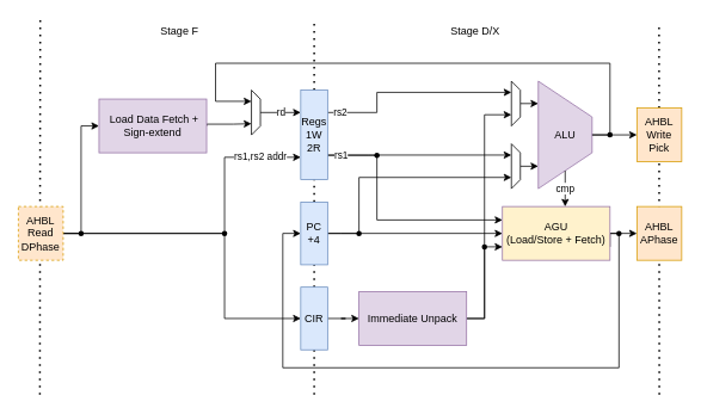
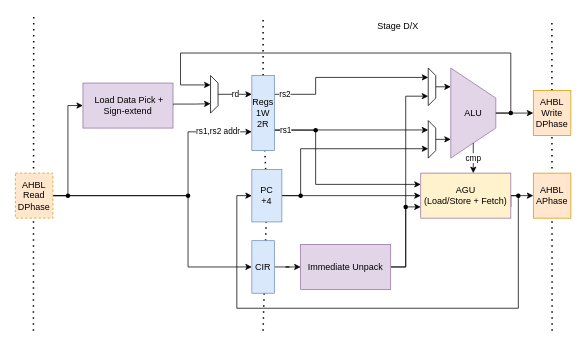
  <mxCell id="0" />
  <mxCell id="1" parent="0" />
  <mxCell id="2" value="" style="endArrow=none;dashed=1;html=1;dashPattern=1 3;strokeWidth=2;bendable=0;" parent="1" target="43" edge="1"><mxGeometry width="50" height="50" relative="1" as="geometry"><mxPoint x="350" y="440" as="sourcePoint" /><mxPoint x="350" y="200" as="targetPoint" /></mxGeometry></mxCell>
  <mxCell id="3" value="" style="endArrow=none;dashed=1;html=1;dashPattern=1 3;strokeWidth=2;bendable=0;" parent="1" edge="1"><mxGeometry width="50" height="50" relative="1" as="geometry"><mxPoint x="735" y="440" as="sourcePoint" /><mxPoint x="734.71" y="30" as="targetPoint" /></mxGeometry></mxCell>
  <mxCell id="4" value="" style="endArrow=none;dashed=1;html=1;dashPattern=1 3;strokeWidth=2;bendable=0;" parent="1" edge="1"><mxGeometry width="50" height="50" relative="1" as="geometry"><mxPoint x="44" y="440" as="sourcePoint" /><mxPoint x="44.41" y="20" as="targetPoint" /></mxGeometry></mxCell>
  <mxCell id="5" value="" style="endArrow=none;dashed=1;html=1;dashPattern=1 3;strokeWidth=2;bendable=0;startArrow=none;" parent="1" source="43" target="25" edge="1"><mxGeometry width="50" height="50" relative="1" as="geometry"><mxPoint x="350" y="500" as="sourcePoint" /><mxPoint x="350" y="20" as="targetPoint" /></mxGeometry></mxCell>
  <mxCell id="6" value="" style="endArrow=none;dashed=1;html=1;dashPattern=1 3;strokeWidth=2;bendable=0;startArrow=none;" parent="1" source="25" edge="1"><mxGeometry width="50" height="50" relative="1" as="geometry"><mxPoint x="350" y="500" as="sourcePoint" /><mxPoint x="350" y="20" as="targetPoint" /></mxGeometry></mxCell>
- <mxCell id="7" value="Stage F" style="text;html=1;strokeColor=none;fillColor=none;align=center;verticalAlign=middle;whiteSpace=wrap;rounded=0;" parent="1" vertex="1"><mxGeometry x="160" y="20" width="80" height="30" as="geometry" /></mxCell>
  <mxCell id="8" value="rs1,rs2 addr" style="edgeStyle=orthogonalEdgeStyle;rounded=0;orthogonalLoop=1;jettySize=auto;html=1;exitX=1;exitY=0.5;exitDx=0;exitDy=0;entryX=0;entryY=0.75;entryDx=0;entryDy=0;" parent="1" source="11" target="25" edge="1"><mxGeometry x="0.743" relative="1" as="geometry"><mxPoint x="230" y="245" as="sourcePoint" /><Array as="points"><mxPoint x="250" y="260" /><mxPoint x="250" y="175" /></Array><mxPoint as="offset" /></mxGeometry></mxCell>
  <mxCell id="9" style="edgeStyle=orthogonalEdgeStyle;rounded=0;orthogonalLoop=1;jettySize=auto;html=1;exitX=1;exitY=0.5;exitDx=0;exitDy=0;entryX=0;entryY=0.5;entryDx=0;entryDy=0;" parent="1" source="11" target="17" edge="1"><mxGeometry relative="1" as="geometry" /></mxCell>
  <mxCell id="10" style="edgeStyle=orthogonalEdgeStyle;rounded=0;orthogonalLoop=1;jettySize=auto;html=1;exitX=1;exitY=0.5;exitDx=0;exitDy=0;entryX=0;entryY=0.5;entryDx=0;entryDy=0;" parent="1" source="11" target="13" edge="1"><mxGeometry relative="1" as="geometry"><Array as="points"><mxPoint x="250" y="260" /><mxPoint x="250" y="355" /></Array></mxGeometry></mxCell>
  <mxCell id="11" value="&lt;div&gt;AHBL&lt;/div&gt;&lt;div&gt;Read DPhase&lt;/div&gt;" style="rounded=0;whiteSpace=wrap;html=1;fillColor=#ffe6cc;strokeColor=#d79b00;dashed=1;" parent="1" vertex="1"><mxGeometry x="20" y="230" width="50" height="60" as="geometry" /></mxCell>
  <mxCell id="12" value="" style="edgeStyle=orthogonalEdgeStyle;rounded=0;orthogonalLoop=1;jettySize=auto;html=1;" parent="1" source="13" target="28" edge="1"><mxGeometry relative="1" as="geometry" /></mxCell>
  <mxCell id="13" value="CIR" style="rounded=0;whiteSpace=wrap;html=1;fillColor=#dae8fc;strokeColor=#6c8ebf;" parent="1" vertex="1"><mxGeometry x="335" y="320" width="30" height="70" as="geometry" /></mxCell>
  <mxCell id="14" value="Stage D/X" style="text;html=1;strokeColor=none;fillColor=none;align=center;verticalAlign=middle;whiteSpace=wrap;rounded=0;" parent="1" vertex="1"><mxGeometry x="490" y="20" width="80" height="30" as="geometry" /></mxCell>
  <mxCell id="15" value="AHBL&lt;br&gt;APhase" style="rounded=0;whiteSpace=wrap;html=1;fillColor=#ffe6cc;strokeColor=#d79b00;" parent="1" vertex="1"><mxGeometry x="710" y="230" width="50" height="60" as="geometry" /></mxCell>
  <mxCell id="16" style="edgeStyle=orthogonalEdgeStyle;rounded=0;orthogonalLoop=1;jettySize=auto;html=1;exitX=1;exitY=0.5;exitDx=0;exitDy=0;entryX=0.75;entryY=1;entryDx=0;entryDy=0;" parent="1" source="17" target="19" edge="1"><mxGeometry relative="1" as="geometry"><Array as="points"><mxPoint x="230" y="138" /><mxPoint x="260" y="138" /></Array></mxGeometry></mxCell>
- <mxCell id="17" value="&amp;nbsp;Load Data Fetch + Sign-extend" style="rounded=0;whiteSpace=wrap;html=1;fillColor=#e1d5e7;strokeColor=#9673a6;" parent="1" vertex="1"><mxGeometry x="110" y="110" width="120" height="60" as="geometry" /></mxCell>
+ <mxCell id="17" value="&amp;nbsp;Load Data Pick + Sign-extend" style="rounded=0;whiteSpace=wrap;html=1;fillColor=#e1d5e7;strokeColor=#9673a6;" parent="1" vertex="1"><mxGeometry x="110" y="110" width="120" height="60" as="geometry" /></mxCell>
  <mxCell id="18" value="rd" style="edgeStyle=orthogonalEdgeStyle;rounded=0;orthogonalLoop=1;jettySize=auto;html=1;exitX=0.5;exitY=0;exitDx=0;exitDy=0;entryX=0;entryY=0.25;entryDx=0;entryDy=0;" parent="1" source="19" target="25" edge="1"><mxGeometry relative="1" as="geometry"><Array as="points"><mxPoint x="310" y="125" /><mxPoint x="310" y="125" /></Array></mxGeometry></mxCell>
  <mxCell id="19" value="" style="shape=trapezoid;perimeter=trapezoidPerimeter;whiteSpace=wrap;html=1;fixedSize=1;rotation=90;size=10;" parent="1" vertex="1"><mxGeometry x="260" y="120" width="50" height="10" as="geometry" /></mxCell>
  <mxCell id="20" style="edgeStyle=orthogonalEdgeStyle;rounded=0;orthogonalLoop=1;jettySize=auto;html=1;exitX=1;exitY=0.5;exitDx=0;exitDy=0;entryX=0.75;entryY=1;entryDx=0;entryDy=0;" parent="1" source="43" target="41" edge="1"><mxGeometry relative="1" as="geometry"><Array as="points"><mxPoint x="400" y="260" /><mxPoint x="400" y="197" /></Array></mxGeometry></mxCell>
  <mxCell id="21" style="edgeStyle=orthogonalEdgeStyle;rounded=0;orthogonalLoop=1;jettySize=auto;html=1;exitX=1;exitY=0.5;exitDx=0;exitDy=0;entryX=0;entryY=0.5;entryDx=0;entryDy=0;" parent="1" source="43" target="31" edge="1"><mxGeometry relative="1" as="geometry"><Array as="points"><mxPoint x="380" y="260" /><mxPoint x="380" y="260" /></Array></mxGeometry></mxCell>
  <mxCell id="22" value="rs2" style="edgeStyle=orthogonalEdgeStyle;rounded=0;orthogonalLoop=1;jettySize=auto;html=1;exitX=1;exitY=0.25;exitDx=0;exitDy=0;entryX=0.25;entryY=1;entryDx=0;entryDy=0;" parent="1" source="25" target="38" edge="1"><mxGeometry x="-0.874" relative="1" as="geometry"><Array as="points"><mxPoint x="420" y="125" /><mxPoint x="420" y="103" /></Array><mxPoint as="offset" /></mxGeometry></mxCell>
  <mxCell id="23" style="edgeStyle=orthogonalEdgeStyle;rounded=0;orthogonalLoop=1;jettySize=auto;html=1;exitX=1.006;exitY=0.728;exitDx=0;exitDy=0;exitPerimeter=0;entryX=0;entryY=0.25;entryDx=0;entryDy=0;" parent="1" source="25" target="31" edge="1"><mxGeometry relative="1" as="geometry"><mxPoint x="460" y="230" as="targetPoint" /><mxPoint x="364" y="172" as="sourcePoint" /><Array as="points"><mxPoint x="420" y="173" /><mxPoint x="420" y="245" /></Array></mxGeometry></mxCell>
  <mxCell id="24" value="rs1" style="edgeStyle=orthogonalEdgeStyle;rounded=0;orthogonalLoop=1;jettySize=auto;html=1;exitX=1;exitY=0.725;exitDx=0;exitDy=0;entryX=0.25;entryY=1;entryDx=0;entryDy=0;exitPerimeter=0;" parent="1" source="25" target="41" edge="1"><mxGeometry x="-0.854" relative="1" as="geometry"><Array as="points"><mxPoint x="410" y="173" /><mxPoint x="410" y="173" /></Array><mxPoint as="offset" /></mxGeometry></mxCell>
  <mxCell id="25" value="&lt;div&gt;Regs&lt;/div&gt;&lt;div&gt;1W&lt;/div&gt;&lt;div&gt;2R&lt;br&gt;&lt;/div&gt;" style="rounded=0;whiteSpace=wrap;html=1;fillColor=#dae8fc;strokeColor=#6c8ebf;" parent="1" vertex="1"><mxGeometry x="335" y="100" width="30" height="100" as="geometry" /></mxCell>
  <mxCell id="26" style="edgeStyle=orthogonalEdgeStyle;rounded=0;orthogonalLoop=1;jettySize=auto;html=1;exitX=1;exitY=0.5;exitDx=0;exitDy=0;entryX=0;entryY=0.75;entryDx=0;entryDy=0;" parent="1" source="28" target="31" edge="1"><mxGeometry relative="1" as="geometry" /></mxCell>
  <mxCell id="27" style="edgeStyle=orthogonalEdgeStyle;rounded=0;orthogonalLoop=1;jettySize=auto;html=1;exitX=1;exitY=0.5;exitDx=0;exitDy=0;entryX=0.75;entryY=1;entryDx=0;entryDy=0;" parent="1" source="28" target="38" edge="1"><mxGeometry relative="1" as="geometry"><Array as="points"><mxPoint x="540" y="355" /><mxPoint x="540" y="128" /><mxPoint x="570" y="128" /></Array></mxGeometry></mxCell>
  <mxCell id="28" value="Immediate Unpack" style="rounded=0;whiteSpace=wrap;html=1;fillColor=#e1d5e7;strokeColor=#9673a6;" parent="1" vertex="1"><mxGeometry x="400" y="325" width="120" height="60" as="geometry" /></mxCell>
  <mxCell id="29" style="edgeStyle=orthogonalEdgeStyle;rounded=0;orthogonalLoop=1;jettySize=auto;html=1;exitX=1;exitY=0.5;exitDx=0;exitDy=0;entryX=0;entryY=0.5;entryDx=0;entryDy=0;" parent="1" source="31" target="15" edge="1"><mxGeometry relative="1" as="geometry" /></mxCell>
  <mxCell id="30" value="" style="edgeStyle=orthogonalEdgeStyle;rounded=0;orthogonalLoop=1;jettySize=auto;html=1;exitX=1;exitY=0.75;exitDx=0;exitDy=0;entryX=0;entryY=0.5;entryDx=0;entryDy=0;" parent="1" source="31" target="43" edge="1"><mxGeometry relative="1" as="geometry"><Array as="points"><mxPoint x="680" y="260" /><mxPoint x="690" y="260" /><mxPoint x="690" y="410" /><mxPoint x="315" y="410" /><mxPoint x="315" y="260" /></Array></mxGeometry></mxCell>
  <mxCell id="31" value="&lt;div&gt;AGU&lt;/div&gt;(Load/Store + Fetch)" style="rounded=0;whiteSpace=wrap;html=1;fillColor=#fff2cc;strokeColor=#9673a6;" parent="1" vertex="1"><mxGeometry x="560" y="230" width="120" height="60" as="geometry" /></mxCell>
  <mxCell id="32" style="edgeStyle=orthogonalEdgeStyle;rounded=0;orthogonalLoop=1;jettySize=auto;html=1;exitX=0.5;exitY=0;exitDx=0;exitDy=0;entryX=0.25;entryY=1;entryDx=0;entryDy=0;" parent="1" source="34" target="19" edge="1"><mxGeometry relative="1" as="geometry"><Array as="points"><mxPoint x="680" y="150" /><mxPoint x="680" y="70" /><mxPoint x="240" y="70" /><mxPoint x="240" y="113" /><mxPoint x="280" y="113" /></Array></mxGeometry></mxCell>
  <mxCell id="33" value="" style="group" parent="1" vertex="1" connectable="0"><mxGeometry x="600" y="90" width="60" height="120" as="geometry" /></mxCell>
  <mxCell id="34" value="" style="shape=trapezoid;perimeter=trapezoidPerimeter;whiteSpace=wrap;html=1;fixedSize=1;rotation=90;size=40;fillColor=#e1d5e7;strokeColor=#9673a6;" parent="33" vertex="1"><mxGeometry x="-30" y="30" width="120" height="60" as="geometry" /></mxCell>
  <mxCell id="35" value="ALU" style="text;html=1;strokeColor=none;fillColor=none;align=center;verticalAlign=middle;whiteSpace=wrap;rounded=0;" parent="33" vertex="1"><mxGeometry x="10" y="50" width="40" height="20" as="geometry" /></mxCell>
  <mxCell id="36" value="" style="group" parent="1" vertex="1" connectable="0"><mxGeometry x="570" y="90" width="30" height="50" as="geometry" /></mxCell>
  <mxCell id="37" style="edgeStyle=orthogonalEdgeStyle;rounded=0;orthogonalLoop=1;jettySize=auto;html=1;exitX=0.5;exitY=0;exitDx=0;exitDy=0;" parent="36" source="38" edge="1"><mxGeometry relative="1" as="geometry"><mxPoint x="30" y="25.276" as="targetPoint" /></mxGeometry></mxCell>
  <mxCell id="38" value="" style="shape=trapezoid;perimeter=trapezoidPerimeter;whiteSpace=wrap;html=1;fixedSize=1;rotation=90;size=10;" parent="36" vertex="1"><mxGeometry x="-20" y="20" width="50" height="10" as="geometry" /></mxCell>
  <mxCell id="39" value="" style="group" parent="1" vertex="1" connectable="0"><mxGeometry x="570" y="160" width="30" height="50" as="geometry" /></mxCell>
  <mxCell id="40" style="edgeStyle=orthogonalEdgeStyle;rounded=0;orthogonalLoop=1;jettySize=auto;html=1;exitX=0.5;exitY=0;exitDx=0;exitDy=0;" parent="39" source="41" edge="1"><mxGeometry relative="1" as="geometry"><mxPoint x="30" y="25.276" as="targetPoint" /></mxGeometry></mxCell>
  <mxCell id="41" value="" style="shape=trapezoid;perimeter=trapezoidPerimeter;whiteSpace=wrap;html=1;fixedSize=1;rotation=90;size=10;" parent="39" vertex="1"><mxGeometry x="-20" y="20" width="50" height="10" as="geometry" /></mxCell>
- <mxCell id="42" value="&lt;div&gt;AHBL&lt;/div&gt;&lt;div&gt;Write Pick&lt;/div&gt;" style="rounded=0;whiteSpace=wrap;html=1;fillColor=#ffe6cc;strokeColor=#d79b00;" parent="1" vertex="1"><mxGeometry x="710" y="120" width="50" height="60" as="geometry" /></mxCell>
- <mxCell id="43" value="&lt;div&gt;PC&lt;/div&gt;+4" style="rounded=0;whiteSpace=wrap;html=1;fillColor=#dae8fc;strokeColor=#6c8ebf;" parent="1" vertex="1"><mxGeometry x="335" y="225" width="30" height="70" as="geometry" /></mxCell>
+ <mxCell id="42" value="&lt;div&gt;AHBL&lt;/div&gt;&lt;div&gt;Write DPhase&lt;/div&gt;" style="rounded=0;whiteSpace=wrap;html=1;fillColor=#ffe6cc;strokeColor=#d79b00;" parent="1" vertex="1"><mxGeometry x="710" y="120" width="50" height="60" as="geometry" /></mxCell>
+ <mxCell id="43" value="&lt;div&gt;PC&lt;/div&gt;+4" style="rounded=0;whiteSpace=wrap;html=1;fillColor=#dae8fc;strokeColor=#6c8ebf;" parent="1" vertex="1"><mxGeometry x="335" y="225" width="40" height="70" as="geometry" /></mxCell>
  <mxCell id="44" style="edgeStyle=orthogonalEdgeStyle;rounded=0;orthogonalLoop=1;jettySize=auto;html=1;exitX=0.5;exitY=0;exitDx=0;exitDy=0;entryX=0;entryY=0.5;entryDx=0;entryDy=0;" parent="1" source="34" target="42" edge="1"><mxGeometry relative="1" as="geometry" /></mxCell>
  <mxCell id="45" value="cmp" style="edgeStyle=orthogonalEdgeStyle;rounded=0;orthogonalLoop=1;jettySize=auto;html=1;exitX=1;exitY=0.5;exitDx=0;exitDy=0;entryX=0.577;entryY=0;entryDx=0;entryDy=0;entryPerimeter=0;" parent="1" source="34" target="31" edge="1"><mxGeometry relative="1" as="geometry" /></mxCell>
  <mxCell id="46" value="" style="ellipse;whiteSpace=wrap;html=1;aspect=fixed;strokeColor=none;fillColor=#000000;connectable=0;allowArrows=0;" parent="1" vertex="1"><mxGeometry x="247" y="257" width="6" height="6" as="geometry" /></mxCell>
  <mxCell id="47" value="" style="ellipse;whiteSpace=wrap;html=1;aspect=fixed;strokeColor=none;fillColor=#000000;connectable=0;allowArrows=0;" parent="1" vertex="1"><mxGeometry x="677" y="147" width="6" height="6" as="geometry" /></mxCell>
  <mxCell id="48" value="" style="ellipse;whiteSpace=wrap;html=1;aspect=fixed;strokeColor=none;fillColor=#000000;connectable=0;allowArrows=0;" parent="1" vertex="1"><mxGeometry x="417" y="170" width="6" height="6" as="geometry" /></mxCell>
  <mxCell id="49" value="" style="ellipse;whiteSpace=wrap;html=1;aspect=fixed;strokeColor=none;fillColor=#000000;connectable=0;allowArrows=0;" parent="1" vertex="1"><mxGeometry x="397" y="257" width="6" height="6" as="geometry" /></mxCell>
  <mxCell id="50" value="" style="ellipse;whiteSpace=wrap;html=1;aspect=fixed;strokeColor=none;fillColor=#000000;connectable=0;allowArrows=0;" parent="1" vertex="1"><mxGeometry x="537" y="272" width="6" height="6" as="geometry" /></mxCell>
  <mxCell id="51" value="" style="ellipse;whiteSpace=wrap;html=1;aspect=fixed;strokeColor=none;fillColor=#000000;connectable=0;allowArrows=0;" parent="1" vertex="1"><mxGeometry x="687" y="257" width="6" height="6" as="geometry" /></mxCell>
  <mxCell id="52" value="" style="ellipse;whiteSpace=wrap;html=1;aspect=fixed;strokeColor=none;fillColor=#000000;connectable=0;allowArrows=0;" vertex="1" parent="1"><mxGeometry x="87" y="257" width="6" height="6" as="geometry" /></mxCell>
